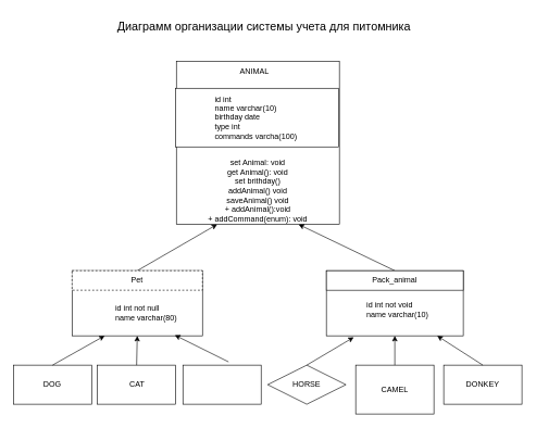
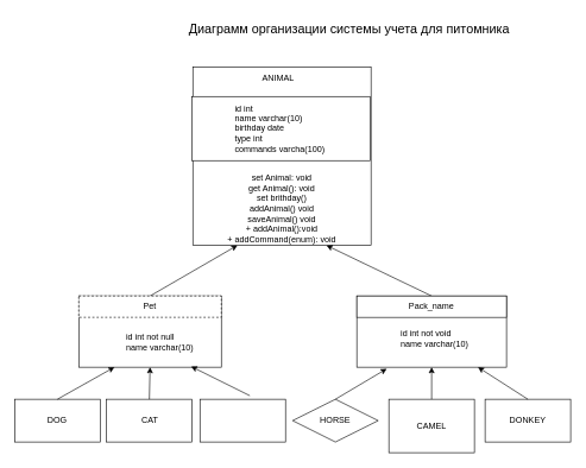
  <mxCell id="0" />
  <mxCell id="1" parent="0" />
- <mxCell id="2" value="&lt;font style=&quot;font-size: 18px;&quot;&gt;Диаграмм организации системы учета для питомника&lt;/font&gt;" style="text;html=1;align=center;verticalAlign=middle;resizable=0;points=[];autosize=1;strokeColor=none;fillColor=none;" parent="1" vertex="1"><mxGeometry x="169" y="20" width="470" height="40" as="geometry" /></mxCell>
+ <mxCell id="2" value="&lt;font style=&quot;font-size: 18px;&quot;&gt;Диаграмм организации системы учета для питомника&lt;/font&gt;" style="text;html=1;align=center;verticalAlign=middle;resizable=0;points=[];autosize=1;strokeColor=none;fillColor=none;" parent="1" vertex="1"><mxGeometry x="254" y="20" width="470" height="40" as="geometry" /></mxCell>
  <mxCell id="3" value="" style="whiteSpace=wrap;html=1;aspect=fixed;" parent="1" vertex="1"><mxGeometry x="270" y="94" width="250" height="250" as="geometry" /></mxCell>
  <mxCell id="4" value="&lt;div style=&quot;text-align: left;&quot;&gt;&lt;span style=&quot;background-color: initial;&quot;&gt;id int&lt;/span&gt;&lt;/div&gt;&lt;div style=&quot;text-align: left;&quot;&gt;&lt;span style=&quot;background-color: initial;&quot;&gt;name varchar(10)&lt;/span&gt;&lt;/div&gt;&lt;div style=&quot;text-align: left;&quot;&gt;&lt;span style=&quot;background-color: initial;&quot;&gt;birthday date&lt;/span&gt;&lt;/div&gt;&lt;div style=&quot;text-align: left;&quot;&gt;&lt;span style=&quot;background-color: initial;&quot;&gt;type int&lt;/span&gt;&lt;/div&gt;&lt;div style=&quot;text-align: left;&quot;&gt;&lt;span style=&quot;background-color: initial;&quot;&gt;commands varcha(100)&amp;nbsp;&lt;/span&gt;&lt;/div&gt;" style="rounded=0;whiteSpace=wrap;html=1;" parent="1" vertex="1"><mxGeometry x="269" y="135" width="250" height="90" as="geometry" /></mxCell>
  <mxCell id="5" value="ANIMAL" style="text;html=1;strokeColor=none;fillColor=none;align=center;verticalAlign=middle;whiteSpace=wrap;rounded=0;" parent="1" vertex="1"><mxGeometry x="310" y="85" width="160" height="50" as="geometry" /></mxCell>
  <mxCell id="6" value="" style="rounded=0;whiteSpace=wrap;html=1;" parent="1" vertex="1"><mxGeometry x="110" y="415" width="200" height="100" as="geometry" /></mxCell>
  <mxCell id="7" value="" style="rounded=0;whiteSpace=wrap;html=1;" parent="1" vertex="1"><mxGeometry x="500" y="415" width="210" height="100" as="geometry" /></mxCell>
  <mxCell id="8" value="" style="endArrow=classic;html=1;rounded=0;exitX=0.5;exitY=0;exitDx=0;exitDy=0;entryX=0.25;entryY=1;entryDx=0;entryDy=0;" parent="1" source="6" target="3" edge="1"><mxGeometry width="50" height="50" relative="1" as="geometry"><mxPoint x="380" y="315" as="sourcePoint" /><mxPoint x="430" y="265" as="targetPoint" /></mxGeometry></mxCell>
  <mxCell id="9" value="" style="endArrow=classic;html=1;rounded=0;entryX=0.75;entryY=1;entryDx=0;entryDy=0;exitX=0.5;exitY=0;exitDx=0;exitDy=0;" parent="1" source="7" target="3" edge="1"><mxGeometry width="50" height="50" relative="1" as="geometry"><mxPoint x="530" y="405" as="sourcePoint" /><mxPoint x="430" y="265" as="targetPoint" /></mxGeometry></mxCell>
  <mxCell id="10" value="" style="rounded=0;whiteSpace=wrap;html=1;" parent="1" vertex="1"><mxGeometry x="149" y="560" width="120" height="60" as="geometry" /></mxCell>
  <mxCell id="11" value="" style="rounded=0;whiteSpace=wrap;html=1;" parent="1" vertex="1"><mxGeometry x="280" y="560" width="120" height="60" as="geometry" /></mxCell>
  <mxCell id="12" value="" style="rounded=0;whiteSpace=wrap;html=1;" parent="1" vertex="1"><mxGeometry x="20" y="560" width="120" height="60" as="geometry" /></mxCell>
  <mxCell id="13" value="CAMEL" style="rounded=0;whiteSpace=wrap;html=1;" parent="1" vertex="1"><mxGeometry x="545" y="560" width="120" height="75" as="geometry" /></mxCell>
  <mxCell id="14" value="HORSE" style="rhombus;whiteSpace=wrap;html=1;" parent="1" vertex="1"><mxGeometry x="410" y="560" width="120" height="60" as="geometry" /></mxCell>
  <mxCell id="15" value="" style="rounded=0;whiteSpace=wrap;html=1;" parent="1" vertex="1"><mxGeometry x="680" y="560" width="120" height="60" as="geometry" /></mxCell>
  <mxCell id="16" value="DOG" style="text;html=1;strokeColor=none;fillColor=none;align=center;verticalAlign=middle;whiteSpace=wrap;rounded=0;" parent="1" vertex="1"><mxGeometry x="50" y="575" width="60" height="30" as="geometry" /></mxCell>
  <mxCell id="17" value="CAT" style="text;html=1;strokeColor=none;fillColor=none;align=center;verticalAlign=middle;whiteSpace=wrap;rounded=0;" parent="1" vertex="1"><mxGeometry x="180" y="575" width="60" height="30" as="geometry" /></mxCell>
  <mxCell id="18" value="DONKEY" style="text;html=1;strokeColor=none;fillColor=none;align=center;verticalAlign=middle;whiteSpace=wrap;rounded=0;" parent="1" vertex="1"><mxGeometry x="710" y="575" width="60" height="30" as="geometry" /></mxCell>
  <mxCell id="19" value="Pet" style="rounded=0;whiteSpace=wrap;html=1;dashed=1;" parent="1" vertex="1"><mxGeometry x="110" y="415" width="200" height="30" as="geometry" /></mxCell>
- <mxCell id="20" value="Pack_animal" style="rounded=0;whiteSpace=wrap;html=1;" parent="1" vertex="1"><mxGeometry x="500" y="415" width="210" height="30" as="geometry" /></mxCell>
- <mxCell id="21" value="&lt;div style=&quot;text-align: left;&quot;&gt;&lt;span style=&quot;background-color: initial;&quot;&gt;id int not null&lt;/span&gt;&lt;/div&gt;&lt;div style=&quot;text-align: left;&quot;&gt;&lt;span style=&quot;background-color: initial;&quot;&gt;name varchar(80)&lt;/span&gt;&lt;/div&gt;" style="text;html=1;strokeColor=none;fillColor=none;align=center;verticalAlign=middle;whiteSpace=wrap;rounded=0;" parent="1" vertex="1"><mxGeometry x="159" y="454" width="130" height="51" as="geometry" /></mxCell>
+ <mxCell id="20" value="Pack_name" style="rounded=0;whiteSpace=wrap;html=1;" parent="1" vertex="1"><mxGeometry x="500" y="415" width="210" height="30" as="geometry" /></mxCell>
+ <mxCell id="21" value="&lt;div style=&quot;text-align: left;&quot;&gt;&lt;span style=&quot;background-color: initial;&quot;&gt;id int not null&lt;/span&gt;&lt;/div&gt;&lt;div style=&quot;text-align: left;&quot;&gt;&lt;span style=&quot;background-color: initial;&quot;&gt;name varchar(10)&lt;/span&gt;&lt;/div&gt;" style="text;html=1;strokeColor=none;fillColor=none;align=center;verticalAlign=middle;whiteSpace=wrap;rounded=0;" parent="1" vertex="1"><mxGeometry x="159" y="454" width="130" height="51" as="geometry" /></mxCell>
  <mxCell id="22" value="id int not void&lt;br&gt;name varchar(10)" style="text;html=1;strokeColor=none;fillColor=none;align=left;verticalAlign=middle;whiteSpace=wrap;rounded=0;" parent="1" vertex="1"><mxGeometry x="560" y="445" width="120" height="60" as="geometry" /></mxCell>
  <mxCell id="23" value="" style="endArrow=classic;html=1;rounded=0;exitX=0.5;exitY=0;exitDx=0;exitDy=0;" parent="1" source="12" edge="1"><mxGeometry width="50" height="50" relative="1" as="geometry"><mxPoint x="380" y="415" as="sourcePoint" /><mxPoint x="160" y="515" as="targetPoint" /></mxGeometry></mxCell>
  <mxCell id="24" value="" style="endArrow=classic;html=1;rounded=0;exitX=0.5;exitY=0;exitDx=0;exitDy=0;entryX=0.5;entryY=1;entryDx=0;entryDy=0;" parent="1" source="10" target="6" edge="1"><mxGeometry width="50" height="50" relative="1" as="geometry"><mxPoint x="380" y="415" as="sourcePoint" /><mxPoint x="430" y="365" as="targetPoint" /></mxGeometry></mxCell>
  <mxCell id="25" value="" style="endArrow=classic;html=1;rounded=0;entryX=0.788;entryY=0.99;entryDx=0;entryDy=0;entryPerimeter=0;" parent="1" target="6" edge="1"><mxGeometry width="50" height="50" relative="1" as="geometry"><mxPoint x="350" y="555" as="sourcePoint" /><mxPoint x="430" y="365" as="targetPoint" /></mxGeometry></mxCell>
  <mxCell id="26" value="" style="endArrow=classic;html=1;rounded=0;exitX=0.5;exitY=0;exitDx=0;exitDy=0;entryX=0.2;entryY=1.022;entryDx=0;entryDy=0;entryPerimeter=0;" parent="1" source="14" target="7" edge="1"><mxGeometry width="50" height="50" relative="1" as="geometry"><mxPoint x="380" y="415" as="sourcePoint" /><mxPoint x="430" y="365" as="targetPoint" /></mxGeometry></mxCell>
  <mxCell id="27" value="" style="endArrow=classic;html=1;rounded=0;exitX=0.5;exitY=0;exitDx=0;exitDy=0;" parent="1" source="15" edge="1"><mxGeometry width="50" height="50" relative="1" as="geometry"><mxPoint x="380" y="415" as="sourcePoint" /><mxPoint x="670" y="515" as="targetPoint" /></mxGeometry></mxCell>
  <mxCell id="28" value="" style="endArrow=classic;html=1;rounded=0;exitX=0.5;exitY=0;exitDx=0;exitDy=0;entryX=0.5;entryY=1;entryDx=0;entryDy=0;" parent="1" source="13" target="7" edge="1"><mxGeometry width="50" height="50" relative="1" as="geometry"><mxPoint x="380" y="415" as="sourcePoint" /><mxPoint x="430" y="365" as="targetPoint" /></mxGeometry></mxCell>
  <mxCell id="29" value="&lt;br&gt;set Animal: void&lt;br&gt;get Animal(): void&lt;br&gt;set brithday()&lt;br&gt;addAnimal() void&lt;br&gt;saveAnimal() void&lt;br&gt;+ addAnimal():void&lt;br&gt;+ addCommand(enum): void" style="text;html=1;strokeColor=none;fillColor=none;align=center;verticalAlign=middle;whiteSpace=wrap;rounded=0;" vertex="1" parent="1"><mxGeometry x="300" y="265" width="190" height="40" as="geometry" /></mxCell>
